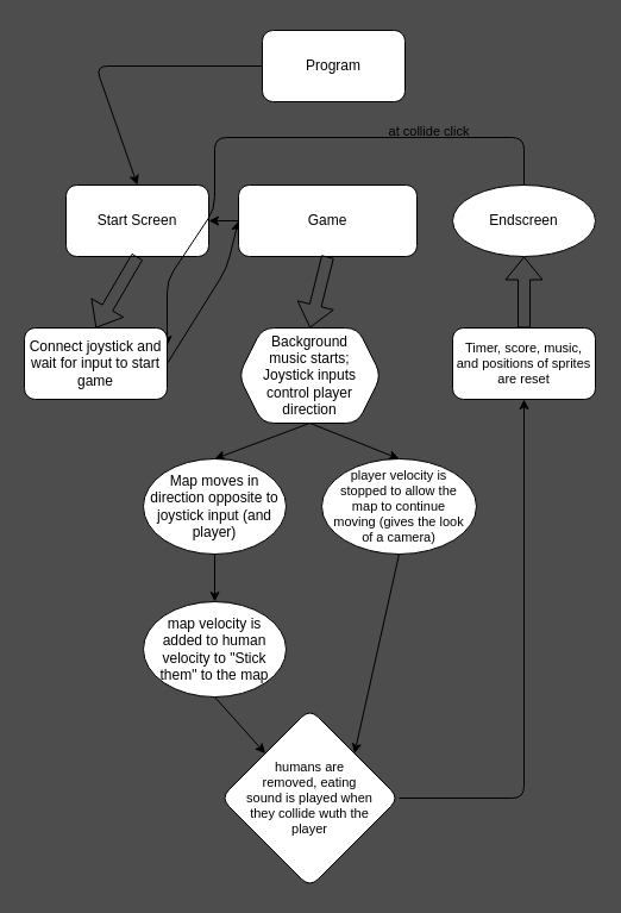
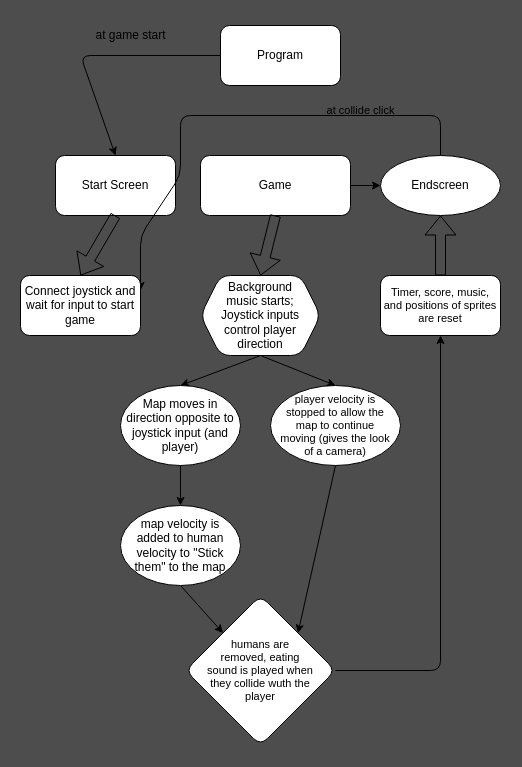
  <mxCell id="0" />
  <mxCell id="1" parent="0" />
  <mxCell id="2" style="edgeStyle=none;html=1;exitX=0;exitY=0.5;exitDx=0;exitDy=0;entryX=0.5;entryY=0;entryDx=0;entryDy=0;rounded=1;" parent="1" source="3" target="5" edge="1"><mxGeometry relative="1" as="geometry"><mxPoint x="120" y="95" as="targetPoint" /><Array as="points"><mxPoint x="80" y="55" /></Array></mxGeometry></mxCell>
  <mxCell id="3" value="Program" style="rounded=1;whiteSpace=wrap;html=1;" parent="1" vertex="1"><mxGeometry x="220" y="25" width="120" height="60" as="geometry" /></mxCell>
- <mxCell id="4" style="edgeStyle=none;html=1;exitX=1;exitY=0.5;exitDx=0;exitDy=0;entryX=0;entryY=0.5;entryDx=0;entryDy=0;rounded=1;" parent="1" source="12" target="7" edge="1"><mxGeometry relative="1" as="geometry"><Array as="points"><mxPoint x="190" y="225" /></Array></mxGeometry></mxCell>
  <mxCell id="5" value="Start Screen" style="rounded=1;whiteSpace=wrap;html=1;" parent="1" vertex="1"><mxGeometry x="55" y="155" width="120" height="60" as="geometry" /></mxCell>
- <mxCell id="6" style="edgeStyle=none;html=1;exitX=1;exitY=0.5;exitDx=0;exitDy=0;rounded=1;" parent="1" source="7" target="5" edge="1"><mxGeometry relative="1" as="geometry" /></mxCell>
+ <mxCell id="6" style="edgeStyle=none;html=1;exitX=1;exitY=0.5;exitDx=0;exitDy=0;entryX=0;entryY=0.5;entryDx=0;entryDy=0;rounded=1;" parent="1" source="7" target="9" edge="1"><mxGeometry relative="1" as="geometry" /></mxCell>
  <mxCell id="7" value="Game" style="rounded=1;whiteSpace=wrap;html=1;" parent="1" vertex="1"><mxGeometry x="200" y="155" width="150" height="60" as="geometry" /></mxCell>
  <mxCell id="8" style="edgeStyle=none;html=1;exitX=0.5;exitY=0;exitDx=0;exitDy=0;entryX=1;entryY=0.25;entryDx=0;entryDy=0;rounded=1;" parent="1" source="9" target="12" edge="1"><mxGeometry relative="1" as="geometry"><mxPoint x="50" y="105" as="targetPoint" /><Array as="points"><mxPoint x="440" y="115" /><mxPoint x="180" y="115" /><mxPoint x="180" y="175" /><mxPoint x="140" y="235" /></Array></mxGeometry></mxCell>
  <mxCell id="9" value="Endscreen" style="ellipse;whiteSpace=wrap;html=1;" parent="1" vertex="1"><mxGeometry x="380" y="155" width="120" height="60" as="geometry" /></mxCell>
+ <mxCell id="10" value="at game start" style="text;html=1;align=center;verticalAlign=middle;resizable=0;points=[];autosize=1;strokeColor=none;fillColor=none;rounded=1;" parent="1" vertex="1"><mxGeometry x="85" y="20" width="90" height="30" as="geometry" /></mxCell>
  <mxCell id="11" value="" style="shape=flexArrow;endArrow=classic;html=1;exitX=0.5;exitY=1;exitDx=0;exitDy=0;rounded=1;" parent="1" source="5" edge="1"><mxGeometry width="50" height="50" relative="1" as="geometry"><mxPoint x="240" y="365" as="sourcePoint" /><mxPoint x="80" y="275" as="targetPoint" /></mxGeometry></mxCell>
  <mxCell id="12" value="Connect joystick and wait for input to start game" style="rounded=1;whiteSpace=wrap;html=1;" parent="1" vertex="1"><mxGeometry x="20" y="275" width="120" height="60" as="geometry" /></mxCell>
  <mxCell id="13" value="" style="shape=flexArrow;endArrow=classic;html=1;exitX=0.5;exitY=1;exitDx=0;exitDy=0;rounded=1;" parent="1" source="7" edge="1"><mxGeometry width="50" height="50" relative="1" as="geometry"><mxPoint x="230" y="345" as="sourcePoint" /><mxPoint x="260" y="275" as="targetPoint" /></mxGeometry></mxCell>
  <mxCell id="14" style="edgeStyle=none;html=1;exitX=0.5;exitY=1;exitDx=0;exitDy=0;entryX=0.5;entryY=0;entryDx=0;entryDy=0;rounded=1;" parent="1" source="16" target="18" edge="1"><mxGeometry relative="1" as="geometry" /></mxCell>
  <mxCell id="15" style="edgeStyle=none;html=1;exitX=0.5;exitY=1;exitDx=0;exitDy=0;entryX=0.5;entryY=0;entryDx=0;entryDy=0;rounded=1;" parent="1" source="16" target="22" edge="1"><mxGeometry relative="1" as="geometry" /></mxCell>
  <mxCell id="16" value="Background music starts;&lt;br&gt;Joystick inputs control player direction" style="shape=hexagon;perimeter=hexagonPerimeter2;whiteSpace=wrap;html=1;fixedSize=1;spacing=13;rounded=1;" parent="1" vertex="1"><mxGeometry x="200" y="275" width="120" height="80" as="geometry" /></mxCell>
  <mxCell id="17" style="edgeStyle=none;html=1;exitX=0.5;exitY=1;exitDx=0;exitDy=0;entryX=0.5;entryY=0;entryDx=0;entryDy=0;rounded=1;" parent="1" source="18" target="20" edge="1"><mxGeometry relative="1" as="geometry" /></mxCell>
  <mxCell id="18" value="Map moves in direction opposite to joystick input (and player)" style="ellipse;whiteSpace=wrap;html=1;rounded=1;" parent="1" vertex="1"><mxGeometry x="120" y="385" width="120" height="80" as="geometry" /></mxCell>
  <mxCell id="19" style="edgeStyle=none;html=1;exitX=0.5;exitY=1;exitDx=0;exitDy=0;entryX=0;entryY=0;entryDx=0;entryDy=0;fontSize=11;rounded=1;" parent="1" source="20" target="24" edge="1"><mxGeometry relative="1" as="geometry" /></mxCell>
  <mxCell id="20" value="map velocity is added to human velocity to &quot;Stick them&quot; to the map" style="ellipse;whiteSpace=wrap;html=1;spacing=4;rounded=1;" parent="1" vertex="1"><mxGeometry x="120" y="505" width="120" height="80" as="geometry" /></mxCell>
  <mxCell id="21" style="edgeStyle=none;html=1;exitX=0.5;exitY=1;exitDx=0;exitDy=0;entryX=1;entryY=0;entryDx=0;entryDy=0;fontSize=11;rounded=1;" parent="1" source="22" target="24" edge="1"><mxGeometry relative="1" as="geometry" /></mxCell>
  <mxCell id="22" value="player velocity is stopped to allow the map to continue moving (gives the look of a camera)" style="ellipse;whiteSpace=wrap;html=1;fontSize=11;spacing=8;rounded=1;" parent="1" vertex="1"><mxGeometry x="270" y="385" width="130" height="80" as="geometry" /></mxCell>
  <mxCell id="23" style="edgeStyle=none;html=1;exitX=1;exitY=0.5;exitDx=0;exitDy=0;fontSize=11;rounded=1;" parent="1" source="24" target="26" edge="1"><mxGeometry relative="1" as="geometry"><mxPoint x="450" y="335" as="targetPoint" /><Array as="points"><mxPoint x="440" y="670" /></Array></mxGeometry></mxCell>
  <mxCell id="24" value="humans are removed, eating sound is played when they collide wuth the player" style="rhombus;whiteSpace=wrap;html=1;fontSize=11;spacing=23;rounded=1;" parent="1" vertex="1"><mxGeometry x="185" y="595" width="150" height="150" as="geometry" /></mxCell>
  <mxCell id="25" value="at collide click" style="text;html=1;align=center;verticalAlign=middle;resizable=0;points=[];autosize=1;strokeColor=none;fillColor=none;fontSize=11;rounded=1;" parent="1" vertex="1"><mxGeometry x="310" y="95" width="100" height="30" as="geometry" /></mxCell>
  <mxCell id="26" value="Timer, score, music, and positions of sprites are reset" style="rounded=1;whiteSpace=wrap;html=1;fontSize=11;" parent="1" vertex="1"><mxGeometry x="380" y="275" width="120" height="60" as="geometry" /></mxCell>
  <mxCell id="27" value="" style="shape=flexArrow;endArrow=classic;html=1;fontSize=11;entryX=0.5;entryY=1;entryDx=0;entryDy=0;exitX=0.5;exitY=0;exitDx=0;exitDy=0;rounded=1;" parent="1" source="26" target="9" edge="1"><mxGeometry width="50" height="50" relative="1" as="geometry"><mxPoint x="230" y="435" as="sourcePoint" /><mxPoint x="280" y="385" as="targetPoint" /></mxGeometry></mxCell>
